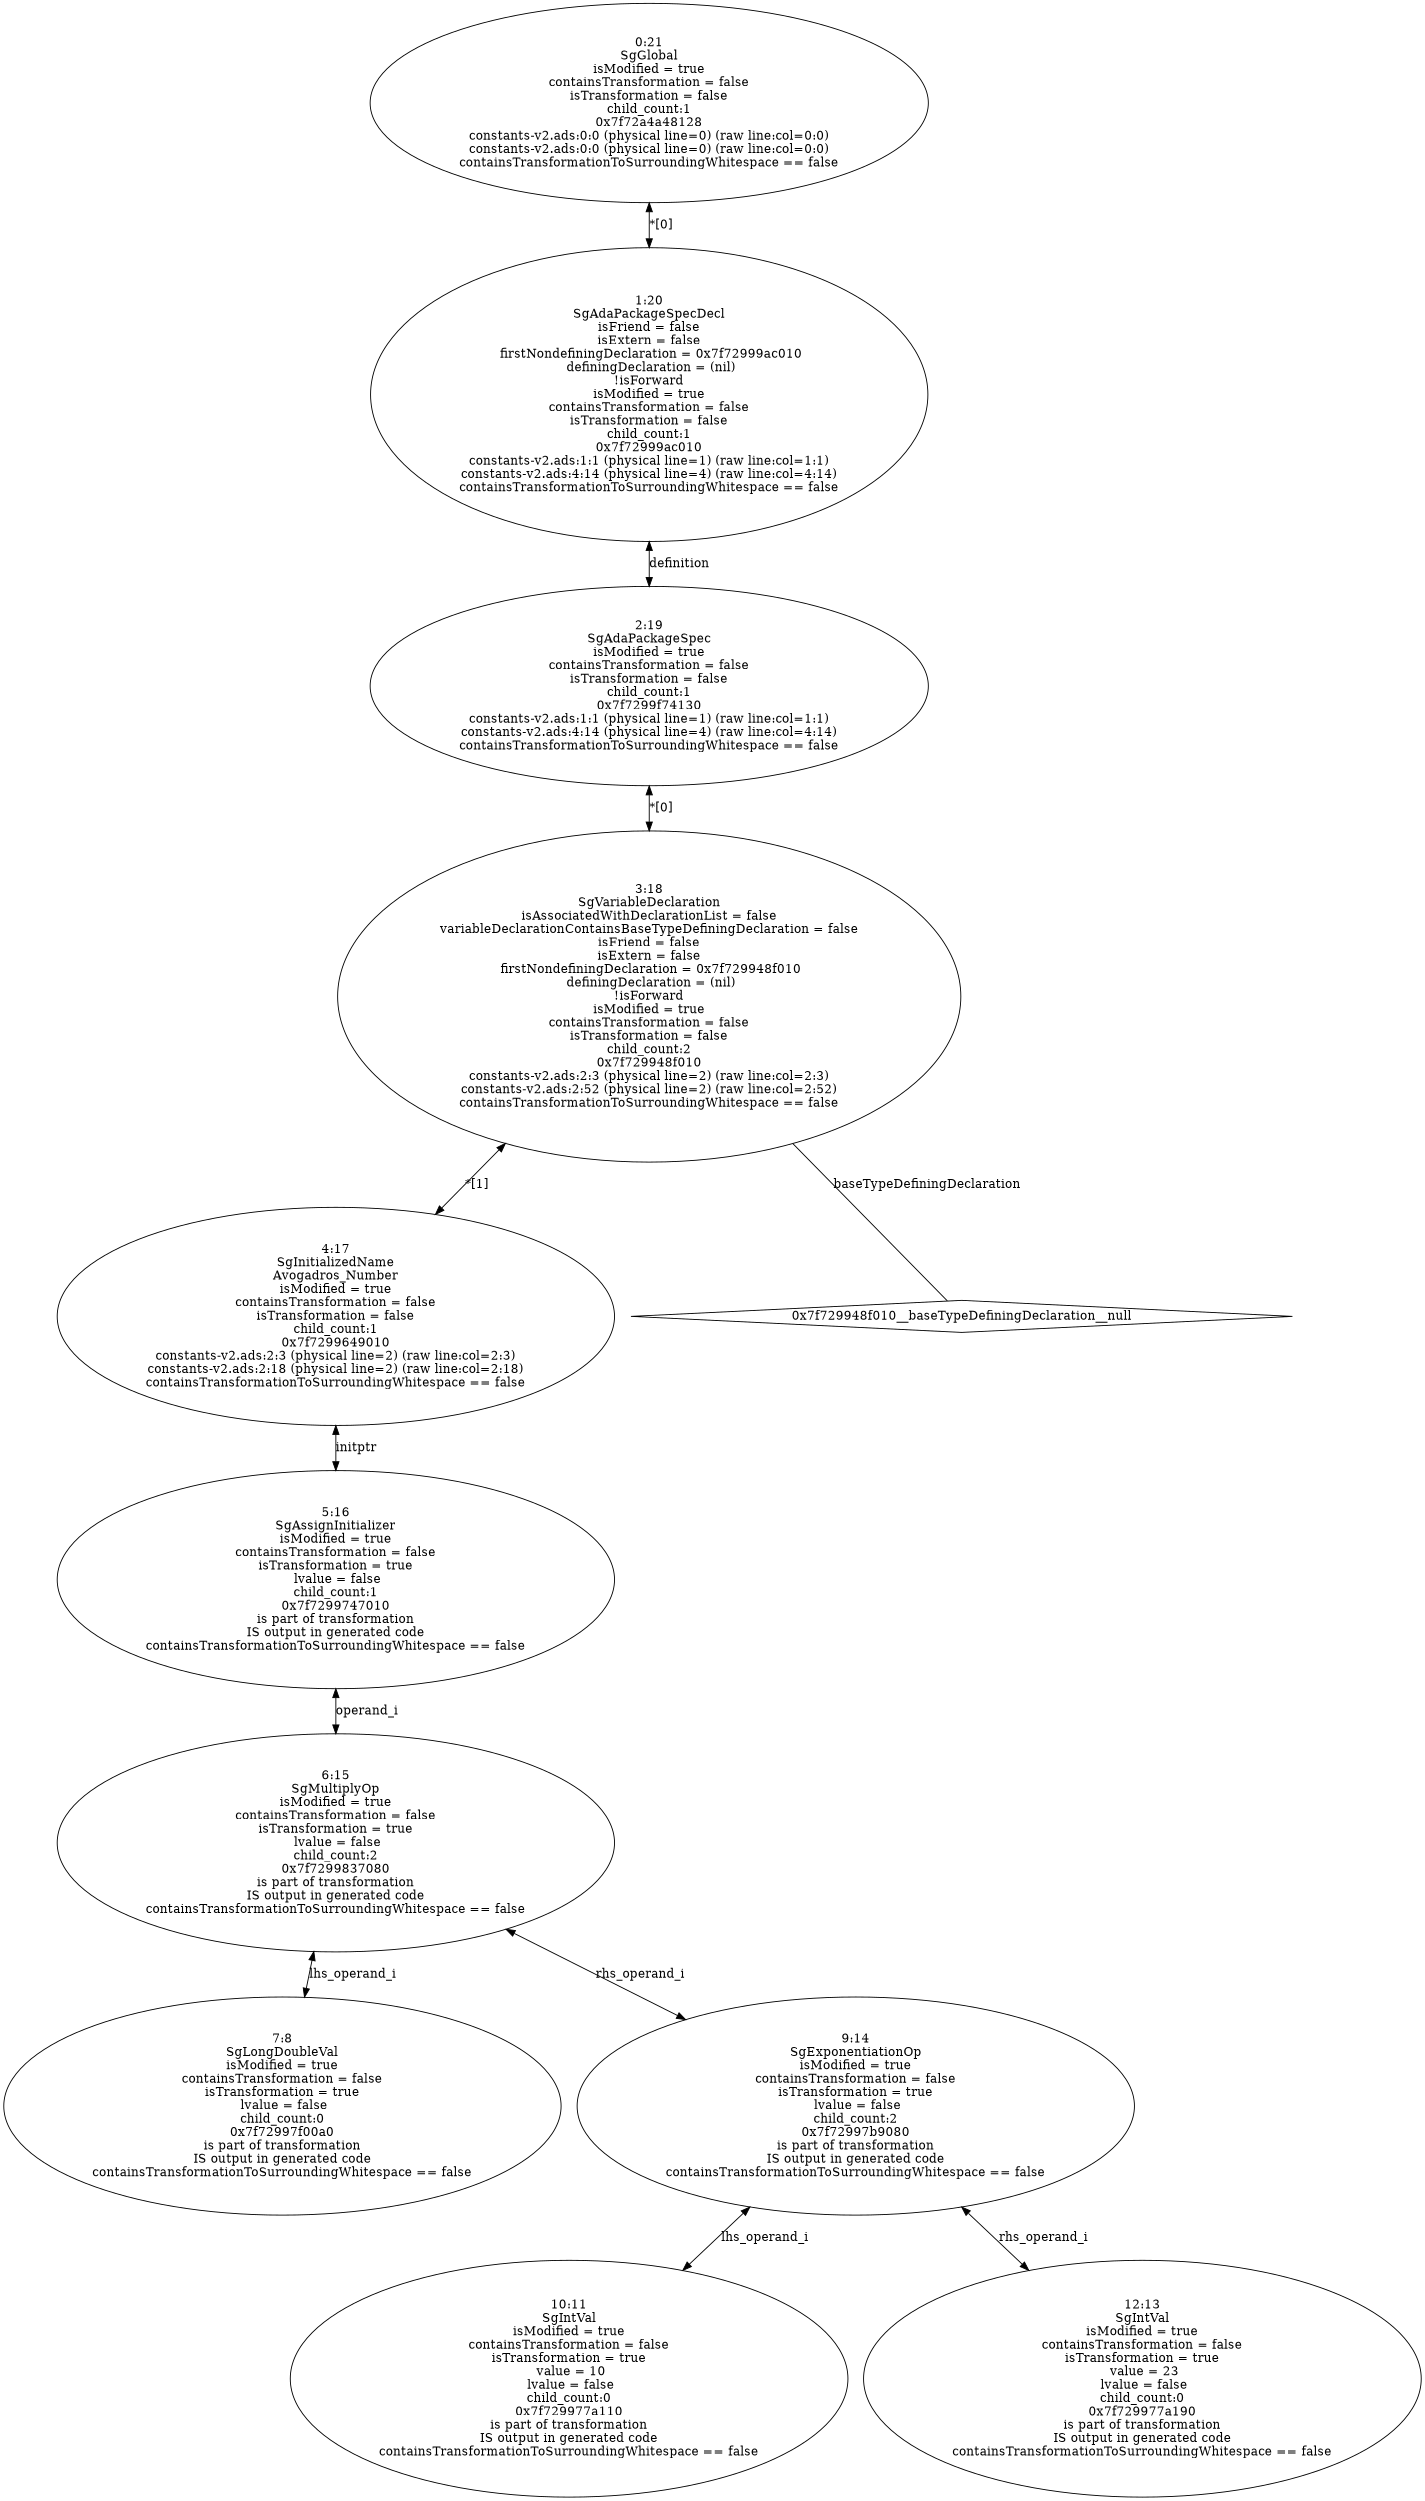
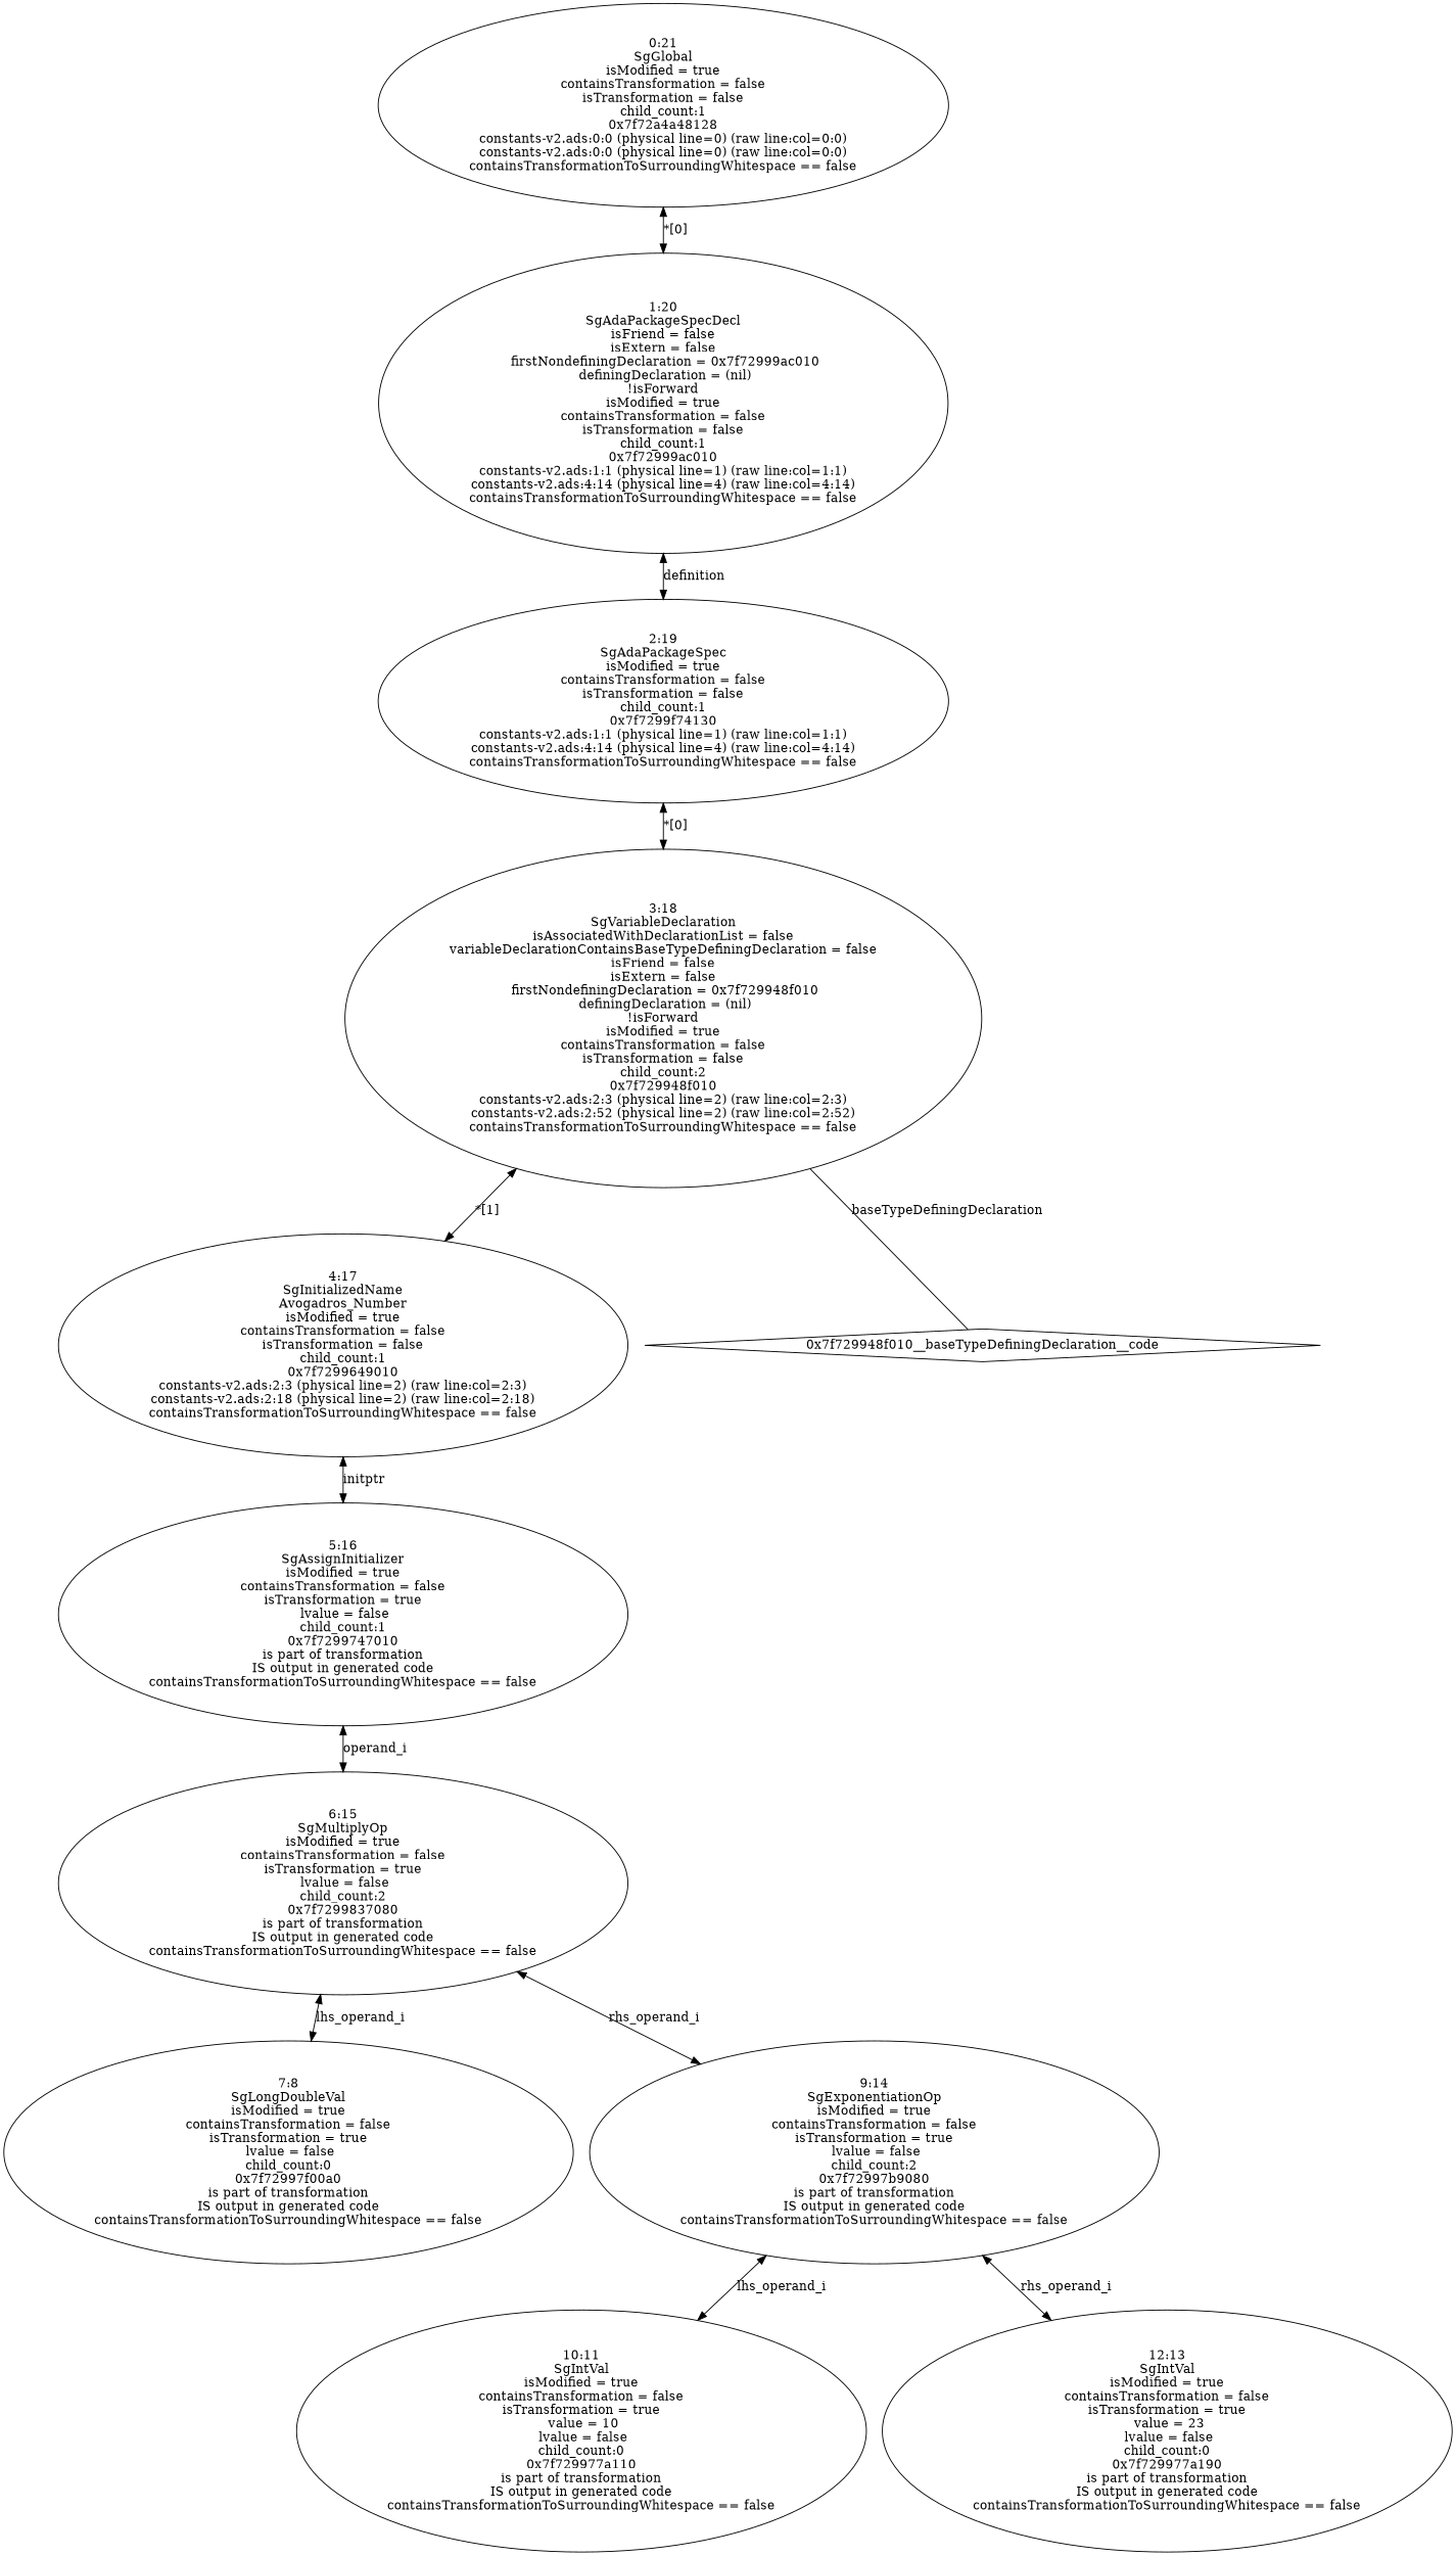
  digraph {
    edge [dir=both]
    n1 [label="7:8\nSgLongDoubleVal\nisModified = true\ncontainsTransformation = false\nisTransformation = true\n lvalue = false\nchild_count:0\n0x7f72997f00a0\nis part of transformation\nIS output in generated code\ncontainsTransformationToSurroundingWhitespace == false\n"]
    n2 [label="10:11\nSgIntVal\nisModified = true\ncontainsTransformation = false\nisTransformation = true\n value = 10\n lvalue = false\nchild_count:0\n0x7f729977a110\nis part of transformation\nIS output in generated code\ncontainsTransformationToSurroundingWhitespace == false\n"]
    n3 [label="12:13\nSgIntVal\nisModified = true\ncontainsTransformation = false\nisTransformation = true\n value = 23\n lvalue = false\nchild_count:0\n0x7f729977a190\nis part of transformation\nIS output in generated code\ncontainsTransformationToSurroundingWhitespace == false\n"]
    n4 [label="9:14\nSgExponentiationOp\nisModified = true\ncontainsTransformation = false\nisTransformation = true\n lvalue = false\nchild_count:2\n0x7f72997b9080\nis part of transformation\nIS output in generated code\ncontainsTransformationToSurroundingWhitespace == false\n"]
    n5 [label="6:15\nSgMultiplyOp\nisModified = true\ncontainsTransformation = false\nisTransformation = true\n lvalue = false\nchild_count:2\n0x7f7299837080\nis part of transformation\nIS output in generated code\ncontainsTransformationToSurroundingWhitespace == false\n"]
    n6 [label="5:16\nSgAssignInitializer\nisModified = true\ncontainsTransformation = false\nisTransformation = true\n lvalue = false\nchild_count:1\n0x7f7299747010\nis part of transformation\nIS output in generated code\ncontainsTransformationToSurroundingWhitespace == false\n"]
    n7 [label="4:17\nSgInitializedName\nAvogadros_Number\nisModified = true\ncontainsTransformation = false\nisTransformation = false\nchild_count:1\n0x7f7299649010\nconstants-v2.ads:2:3 (physical line=2) (raw line:col=2:3)\nconstants-v2.ads:2:18 (physical line=2) (raw line:col=2:18)\ncontainsTransformationToSurroundingWhitespace == false\n"]
    n8 [label="3:18\nSgVariableDeclaration\n isAssociatedWithDeclarationList = false \n variableDeclarationContainsBaseTypeDefiningDeclaration = false \n isFriend = false \n isExtern = false \n firstNondefiningDeclaration = 0x7f729948f010\n definingDeclaration = (nil)\n!isForward\nisModified = true\ncontainsTransformation = false\nisTransformation = false\nchild_count:2\n0x7f729948f010\nconstants-v2.ads:2:3 (physical line=2) (raw line:col=2:3)\nconstants-v2.ads:2:52 (physical line=2) (raw line:col=2:52)\ncontainsTransformationToSurroundingWhitespace == false\n"]
-   "0x7f729948f010__baseTypeDefiningDeclaration__null" [shape=diamond]
+   "0x7f729948f010__baseTypeDefiningDeclaration__null" [shape=diamond label="0x7f729948f010__baseTypeDefiningDeclaration__code"]
    n10 [label="2:19\nSgAdaPackageSpec\nisModified = true\ncontainsTransformation = false\nisTransformation = false\nchild_count:1\n0x7f7299f74130\nconstants-v2.ads:1:1 (physical line=1) (raw line:col=1:1)\nconstants-v2.ads:4:14 (physical line=4) (raw line:col=4:14)\ncontainsTransformationToSurroundingWhitespace == false\n"]
    n11 [label="1:20\nSgAdaPackageSpecDecl\n isFriend = false \n isExtern = false \n firstNondefiningDeclaration = 0x7f72999ac010\n definingDeclaration = (nil)\n!isForward\nisModified = true\ncontainsTransformation = false\nisTransformation = false\nchild_count:1\n0x7f72999ac010\nconstants-v2.ads:1:1 (physical line=1) (raw line:col=1:1)\nconstants-v2.ads:4:14 (physical line=4) (raw line:col=4:14)\ncontainsTransformationToSurroundingWhitespace == false\n"]
    n12 [label="0:21\nSgGlobal\nisModified = true\ncontainsTransformation = false\nisTransformation = false\nchild_count:1\n0x7f72a4a48128\nconstants-v2.ads:0:0 (physical line=0) (raw line:col=0:0)\nconstants-v2.ads:0:0 (physical line=0) (raw line:col=0:0)\ncontainsTransformationToSurroundingWhitespace == false\n"]
    n4 -> n2 [label=lhs_operand_i]
    n4 -> n3 [label=rhs_operand_i]
    n5 -> n1 [label=lhs_operand_i]
    n5 -> n4 [label=rhs_operand_i]
    n6 -> n5 [label=operand_i]
    n7 -> n6 [label=initptr]
    n8 -> n7 [label="*[1]"]
    n8 -> "0x7f729948f010__baseTypeDefiningDeclaration__null" [dir=none label=baseTypeDefiningDeclaration]
    n10 -> n8 [label="*[0]"]
    n11 -> n10 [label=definition]
    n12 -> n11 [label="*[0]"]
  }
